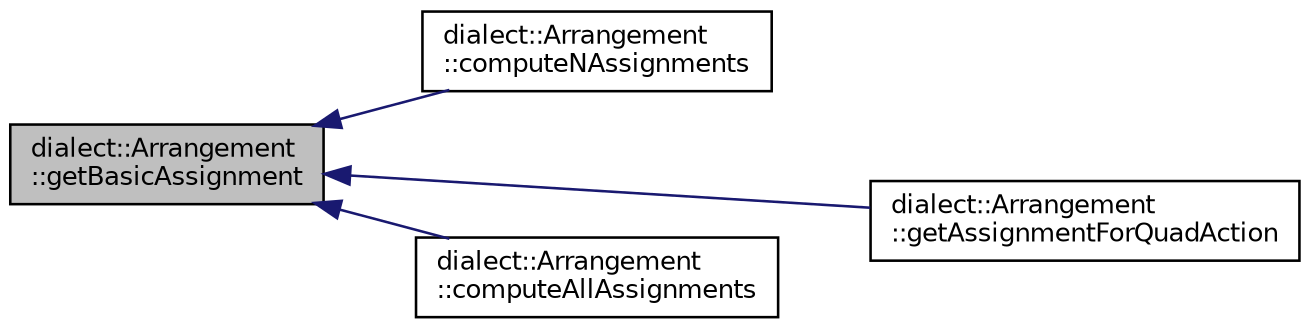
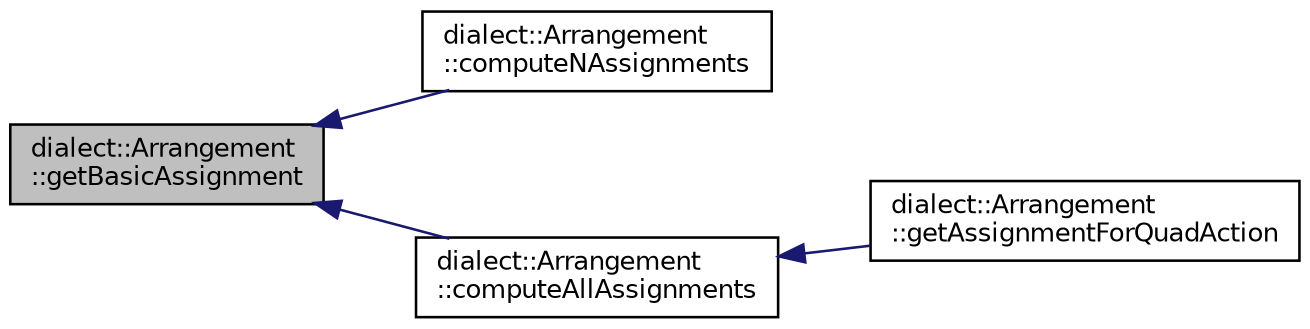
  digraph {
    fontname="DejaVu Sans"
    rankdir=LR
    node [color=black fillcolor=white fontname="DejaVu Sans" fontsize=10 shape=record style=filled]
    edge [color=midnightblue dir=back fontname="DejaVu Sans" fontsize=10 labelfontname=Helvetica labelfontsize=10 style=solid]
    n1 [fillcolor=grey75 fontcolor=black height=0.2 label="dialect::Arrangement\l::getBasicAssignment" width=0.4]
    n2 [height=0.2 label="dialect::Arrangement\l::computeNAssignments" width=0.4]
    n3 [height=0.2 label="dialect::Arrangement\l::getAssignmentForQuadAction" width=0.4]
    n4 [height=0.2 label="dialect::Arrangement\l::computeAllAssignments" width=0.4]
    n1 -> n2
-   n1 -> n3
+   n4 -> n3
    n1 -> n4
  }
